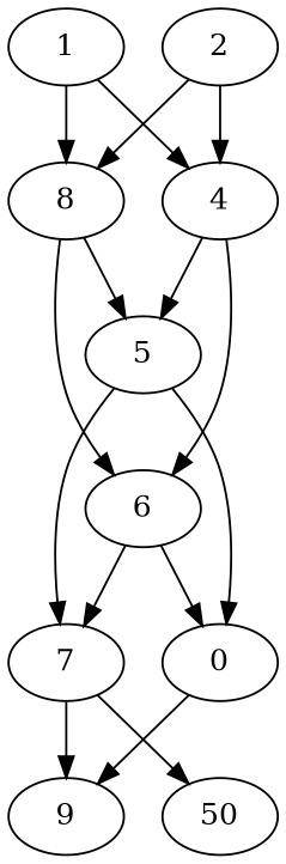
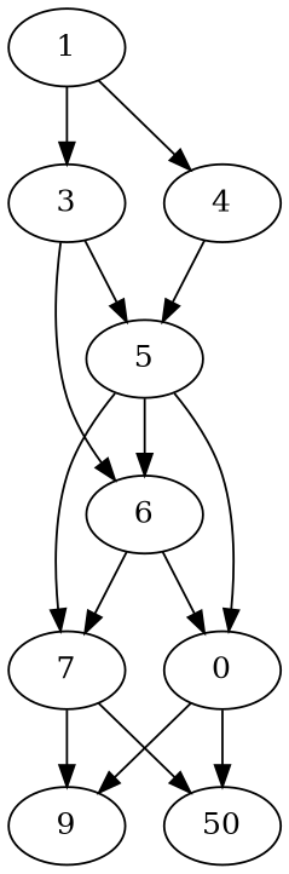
  digraph {
    node [Weight=80]
    edge [Weight=2]
    1 [Weight=27]
-   3 [Weight=94 label=8]
+   3 [Weight=94]
    4 [Weight=94]
    5 [Weight=120]
    6 [Weight=107]
    7
    n7 [label=0]
-   2 [Weight=40]
    9
    n10 [Weight=107 label=50]
    1 -> 3 [Weight=5]
    1 -> 4 [Weight=9]
    3 -> 5 [Weight=3]
    3 -> 6 [Weight=5]
    4 -> 5 [Weight=8]
-   4 -> 6
+   5 -> 6
    5 -> 7 [Weight=7]
    5 -> n7
    6 -> 7 [Weight=8]
    6 -> n7
    7 -> 9 [Weight=7]
    7 -> n10
    n7 -> 9
-   2 -> 3 [Weight=8]
-   2 -> 4 [Weight=7]
+   n7 -> n10 [Weight=6]
  }
